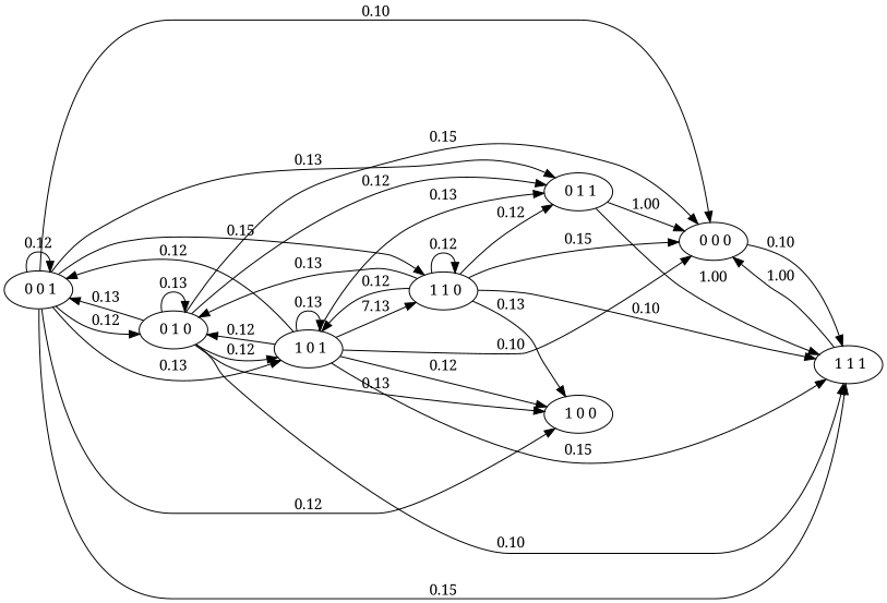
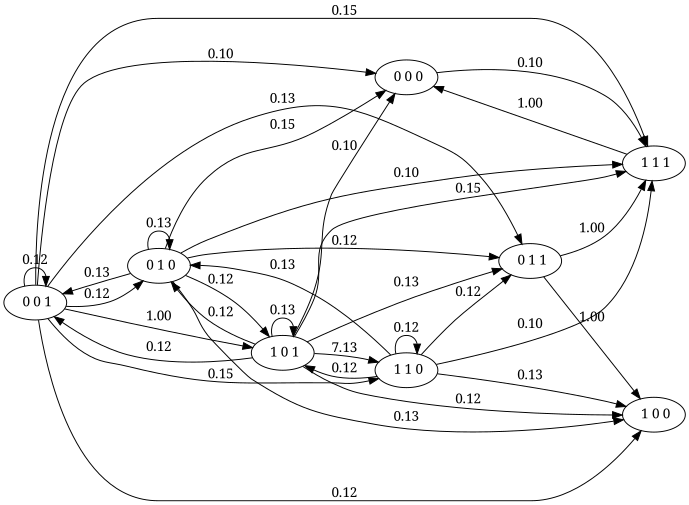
  digraph {
    fontname="Noto Serif"
    rankdir=LR
    node [fontname="Noto Serif"]
    edge [fontname="Noto Serif"]
    n1 [label=" 0 0 0"]
    n2 [label=" 1 1 1"]
    n3 [label=" 0 0 1"]
    n4 [label=" 0 1 0"]
    n5 [label=" 0 1 1"]
    n6 [label=" 1 0 0"]
    n7 [label=" 1 0 1"]
    n8 [label=" 1 1 0"]
    n1 -> n2 [label=0.10]
    n2 -> n1 [label=1.00]
    n3 -> n1 [label=0.10]
    n3 -> n2 [label=0.15]
    n3 -> n3 [label=0.12]
    n3 -> n4 [label=0.12]
    n3 -> n5 [label=0.13]
    n3 -> n6 [label=0.12]
-   n3 -> n7 [label=0.13]
+   n3 -> n7 [label=1.00]
    n3 -> n8 [label=0.15]
    n4 -> n1 [label=0.15]
    n4 -> n2 [label=0.10]
    n4 -> n3 [label=0.13]
    n4 -> n4 [label=0.13]
    n4 -> n5 [label=0.12]
    n4 -> n6 [label=0.13]
    n4 -> n7 [label=0.12]
-   n5 -> n1 [label=1.00]
+   n5 -> n6 [label=1.00]
    n5 -> n2 [label=1.00]
    n7 -> n1 [label=0.10]
    n7 -> n2 [label=0.15]
    n7 -> n3 [label=0.12]
    n7 -> n4 [label=0.12]
    n7 -> n5 [label=0.13]
    n7 -> n6 [label=0.12]
    n7 -> n7 [label=0.13]
    n7 -> n8 [label=7.13]
-   n8 -> n1 [label=0.15]
    n8 -> n2 [label=0.10]
    n8 -> n4 [label=0.13]
    n8 -> n5 [label=0.12]
    n8 -> n6 [label=0.13]
    n8 -> n7 [label=0.12]
    n8 -> n8 [label=0.12]
  }
